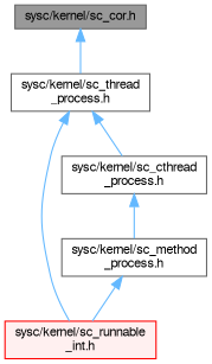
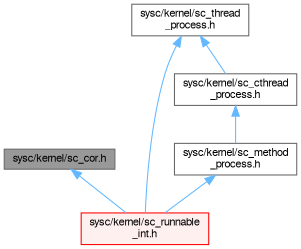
  digraph {
    node [color=grey40 fillcolor=white fontname=FreeSans fontsize=10 shape=box style=filled]
    edge [color=steelblue1 dir=back fontname=FreeSans fontsize=10 labelfontname=FreeSans labelfontsize=10 style=solid]
    n1 [color=gray40 fillcolor=grey60 fontcolor=black height=0.2 label="sysc/kernel/sc_cor.h" width=0.4]
    n2 [height=0.2 label="sysc/kernel/sc_thread\l_process.h" width=0.4]
    n3 [height=0.2 label="sysc/kernel/sc_method\l_process.h" width=0.4]
    n4 [color=red fillcolor="#FFF0F0" height=0.2 label="sysc/kernel/sc_runnable\l_int.h" width=0.4]
    n5 [height=0.2 label="sysc/kernel/sc_cthread\l_process.h" width=0.4]
-   n1 -> n2
+   n1 -> n4
    n2 -> n4
    n2 -> n5
    n3 -> n4
    n5 -> n3
  }
